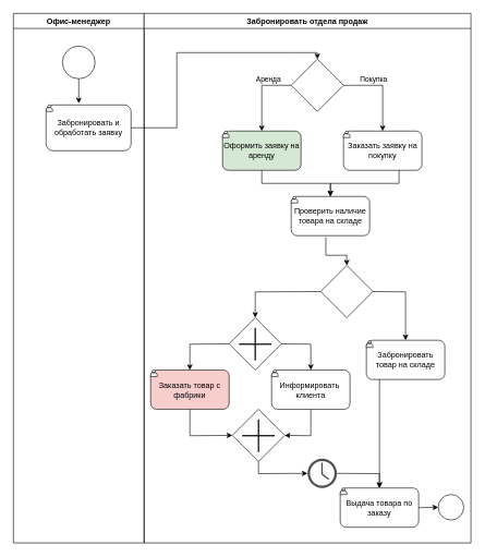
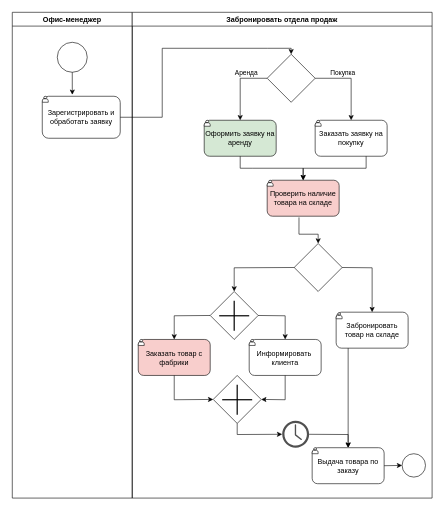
  <mxCell id="0" />
  <mxCell id="1" parent="0" />
  <mxCell id="2" value="Офис-&lt;span style=&quot;background-color: initial;&quot;&gt;менеджер&lt;/span&gt;" style="swimlane;whiteSpace=wrap;html=1;" vertex="1" parent="1"><mxGeometry x="20" y="20" width="200" height="810" as="geometry" /></mxCell>
  <mxCell id="3" value="" style="ellipse;whiteSpace=wrap;html=1;aspect=fixed;" vertex="1" parent="2"><mxGeometry x="75" y="50" width="50" height="50" as="geometry" /></mxCell>
- <mxCell id="4" value="Забронировать и обработать заявку" style="rounded=1;whiteSpace=wrap;html=1;" vertex="1" parent="2"><mxGeometry x="50" y="140" width="130" height="70" as="geometry" /></mxCell>
+ <mxCell id="4" value="Зарегистрировать и обработать заявку" style="rounded=1;whiteSpace=wrap;html=1;" vertex="1" parent="2"><mxGeometry x="50" y="140" width="130" height="70" as="geometry" /></mxCell>
  <mxCell id="5" value="" style="shape=actor;whiteSpace=wrap;html=1;" vertex="1" parent="2"><mxGeometry x="50" y="140" width="10" height="10" as="geometry" /></mxCell>
  <mxCell id="6" value="" style="endArrow=classic;html=1;rounded=0;exitX=0.5;exitY=1;exitDx=0;exitDy=0;entryX=0.385;entryY=-0.036;entryDx=0;entryDy=0;entryPerimeter=0;" edge="1" parent="2" source="3" target="4"><mxGeometry width="50" height="50" relative="1" as="geometry"><mxPoint x="120" y="130" as="sourcePoint" /><mxPoint x="170" y="80" as="targetPoint" /></mxGeometry></mxCell>
  <mxCell id="7" value="Забронировать отдела продаж" style="swimlane;whiteSpace=wrap;html=1;" vertex="1" parent="1"><mxGeometry x="220" y="20" width="500" height="810" as="geometry" /></mxCell>
  <mxCell id="8" value="" style="rhombus;whiteSpace=wrap;html=1;" vertex="1" parent="7"><mxGeometry x="225" y="70" width="80" height="80" as="geometry" /></mxCell>
  <mxCell id="9" value="Оформить заявку на аренду" style="rounded=1;whiteSpace=wrap;html=1;fillColor=#d5e8d4;" vertex="1" parent="7"><mxGeometry x="120" y="180" width="120" height="60" as="geometry" /></mxCell>
  <mxCell id="10" value="Заказать заявку на покупку" style="rounded=1;whiteSpace=wrap;html=1;" vertex="1" parent="7"><mxGeometry x="305" y="180" width="120" height="60" as="geometry" /></mxCell>
  <mxCell id="11" value="" style="endArrow=classic;html=1;rounded=0;exitX=0;exitY=0.5;exitDx=0;exitDy=0;entryX=0.5;entryY=0;entryDx=0;entryDy=0;" edge="1" parent="7" source="8" target="9"><mxGeometry width="50" height="50" relative="1" as="geometry"><mxPoint x="175" y="148.52" as="sourcePoint" /><mxPoint x="134" y="111.48" as="targetPoint" /><Array as="points"><mxPoint x="180" y="110" /></Array></mxGeometry></mxCell>
  <mxCell id="12" value="Аренда" style="edgeLabel;html=1;align=center;verticalAlign=middle;resizable=0;points=[];" vertex="1" connectable="0" parent="11"><mxGeometry x="-0.377" y="-1" relative="1" as="geometry"><mxPoint y="-9" as="offset" /></mxGeometry></mxCell>
  <mxCell id="13" value="" style="endArrow=classic;html=1;rounded=0;exitX=1;exitY=0.5;exitDx=0;exitDy=0;entryX=0.5;entryY=0;entryDx=0;entryDy=0;" edge="1" parent="7" source="8" target="10"><mxGeometry width="50" height="50" relative="1" as="geometry"><mxPoint x="340" y="170" as="sourcePoint" /><mxPoint x="390" y="120" as="targetPoint" /><Array as="points"><mxPoint x="365" y="110" /></Array></mxGeometry></mxCell>
  <mxCell id="14" value="Покупка" style="edgeLabel;html=1;align=center;verticalAlign=middle;resizable=0;points=[];" vertex="1" connectable="0" parent="13"><mxGeometry x="-0.321" y="2" relative="1" as="geometry"><mxPoint x="1" y="-8" as="offset" /></mxGeometry></mxCell>
- <mxCell id="15" value="Проверить наличие товара на складе" style="rounded=1;whiteSpace=wrap;html=1;" vertex="1" parent="7"><mxGeometry x="225" y="280" width="120" height="60" as="geometry" /></mxCell>
+ <mxCell id="15" value="Проверить наличие товара на складе" style="rounded=1;whiteSpace=wrap;html=1;fillColor=#f8cecc;" vertex="1" parent="7"><mxGeometry x="225" y="280" width="120" height="60" as="geometry" /></mxCell>
  <mxCell id="16" value="" style="endArrow=classic;html=1;rounded=0;exitX=0.5;exitY=1;exitDx=0;exitDy=0;" edge="1" parent="7"><mxGeometry width="50" height="50" relative="1" as="geometry"><mxPoint x="180" y="240" as="sourcePoint" /><mxPoint x="285" y="280" as="targetPoint" /><Array as="points"><mxPoint x="180" y="260" /><mxPoint x="200" y="260" /><mxPoint x="285" y="260" /></Array></mxGeometry></mxCell>
  <mxCell id="17" value="" style="endArrow=classic;html=1;rounded=0;exitX=0.5;exitY=1;exitDx=0;exitDy=0;entryX=0.5;entryY=0;entryDx=0;entryDy=0;" edge="1" parent="7" target="15"><mxGeometry width="50" height="50" relative="1" as="geometry"><mxPoint x="390" y="240" as="sourcePoint" /><mxPoint x="370" y="310" as="targetPoint" /><Array as="points"><mxPoint x="390" y="260" /><mxPoint x="285" y="260" /></Array></mxGeometry></mxCell>
  <mxCell id="18" value="" style="rhombus;whiteSpace=wrap;html=1;" vertex="1" parent="7"><mxGeometry x="130" y="465.5" width="80" height="80" as="geometry" /></mxCell>
  <mxCell id="19" value="" style="line;strokeWidth=2;direction=south;html=1;" vertex="1" parent="7"><mxGeometry x="165" y="481" width="10" height="50" as="geometry" /></mxCell>
  <mxCell id="20" value="" style="line;strokeWidth=2;direction=west;html=1;" vertex="1" parent="7"><mxGeometry x="145" y="501" width="50" height="10" as="geometry" /></mxCell>
  <mxCell id="21" value="" style="rhombus;whiteSpace=wrap;html=1;" vertex="1" parent="7"><mxGeometry x="135" y="605.5" width="80" height="80" as="geometry" /></mxCell>
  <mxCell id="22" value="" style="line;strokeWidth=2;direction=south;html=1;" vertex="1" parent="7"><mxGeometry x="170" y="621" width="10" height="50" as="geometry" /></mxCell>
  <mxCell id="23" value="" style="line;strokeWidth=2;direction=west;html=1;" vertex="1" parent="7"><mxGeometry x="150" y="641" width="50" height="10" as="geometry" /></mxCell>
  <mxCell id="24" value="" style="rhombus;whiteSpace=wrap;html=1;" vertex="1" parent="7"><mxGeometry x="270" y="385.5" width="80" height="80" as="geometry" /></mxCell>
  <mxCell id="25" value="" style="endArrow=classic;html=1;rounded=0;exitX=0.442;exitY=1.033;exitDx=0;exitDy=0;exitPerimeter=0;entryX=0.5;entryY=0;entryDx=0;entryDy=0;" edge="1" parent="7" source="15" target="24"><mxGeometry width="50" height="50" relative="1" as="geometry"><mxPoint x="190" y="410" as="sourcePoint" /><mxPoint x="240" y="360" as="targetPoint" /><Array as="points"><mxPoint x="278" y="370" /><mxPoint x="310" y="370" /></Array></mxGeometry></mxCell>
  <mxCell id="26" value="Забронировать товар на складе" style="rounded=1;whiteSpace=wrap;html=1;" vertex="1" parent="7"><mxGeometry x="340" y="500" width="120" height="60" as="geometry" /></mxCell>
  <mxCell id="27" value="Выдача товара по заказу" style="rounded=1;whiteSpace=wrap;html=1;" vertex="1" parent="7"><mxGeometry x="300" y="726" width="120" height="60" as="geometry" /></mxCell>
  <mxCell id="28" value="" style="endArrow=classic;html=1;rounded=0;exitX=0;exitY=0.5;exitDx=0;exitDy=0;entryX=0.5;entryY=0;entryDx=0;entryDy=0;" edge="1" parent="7" source="24" target="18"><mxGeometry width="50" height="50" relative="1" as="geometry"><mxPoint x="240" y="515.5" as="sourcePoint" /><mxPoint x="290" y="465.5" as="targetPoint" /><Array as="points"><mxPoint x="170" y="426" /></Array></mxGeometry></mxCell>
  <mxCell id="29" value="" style="endArrow=classic;html=1;rounded=0;exitX=1;exitY=0.5;exitDx=0;exitDy=0;entryX=0.5;entryY=0;entryDx=0;entryDy=0;" edge="1" parent="7" source="24" target="26"><mxGeometry width="50" height="50" relative="1" as="geometry"><mxPoint x="400" y="481" as="sourcePoint" /><mxPoint x="450" y="431" as="targetPoint" /><Array as="points"><mxPoint x="400" y="426" /></Array></mxGeometry></mxCell>
  <mxCell id="30" value="Заказать товар с фабрики" style="rounded=1;whiteSpace=wrap;html=1;fillColor=#f8cecc;" vertex="1" parent="7"><mxGeometry x="10" y="545.5" width="120" height="60" as="geometry" /></mxCell>
  <mxCell id="31" value="" style="endArrow=classic;html=1;rounded=0;exitX=0;exitY=0.5;exitDx=0;exitDy=0;entryX=0.5;entryY=0;entryDx=0;entryDy=0;" edge="1" parent="7" source="18" target="30"><mxGeometry width="50" height="50" relative="1" as="geometry"><mxPoint x="60" y="481" as="sourcePoint" /><mxPoint x="110" y="431" as="targetPoint" /><Array as="points"><mxPoint x="70" y="506" /></Array></mxGeometry></mxCell>
  <mxCell id="32" value="Информировать&amp;nbsp;&lt;br&gt;клиента" style="rounded=1;whiteSpace=wrap;html=1;" vertex="1" parent="7"><mxGeometry x="195" y="545.5" width="120" height="60" as="geometry" /></mxCell>
  <mxCell id="33" value="" style="endArrow=classic;html=1;rounded=0;exitX=1;exitY=0.5;exitDx=0;exitDy=0;entryX=0.5;entryY=0;entryDx=0;entryDy=0;" edge="1" parent="7" source="18" target="32"><mxGeometry width="50" height="50" relative="1" as="geometry"><mxPoint x="240" y="530" as="sourcePoint" /><mxPoint x="290" y="480" as="targetPoint" /><Array as="points"><mxPoint x="255" y="506" /></Array></mxGeometry></mxCell>
  <mxCell id="34" value="" style="endArrow=classic;html=1;rounded=0;exitX=0.5;exitY=1;exitDx=0;exitDy=0;entryX=0;entryY=0.5;entryDx=0;entryDy=0;" edge="1" parent="7" source="30" target="21"><mxGeometry width="50" height="50" relative="1" as="geometry"><mxPoint x="80" y="691" as="sourcePoint" /><mxPoint x="130" y="641" as="targetPoint" /><Array as="points"><mxPoint x="70" y="646" /></Array></mxGeometry></mxCell>
  <mxCell id="35" value="" style="endArrow=classic;html=1;rounded=0;exitX=0.5;exitY=1;exitDx=0;exitDy=0;entryX=1;entryY=0.5;entryDx=0;entryDy=0;" edge="1" parent="7" source="32" target="21"><mxGeometry width="50" height="50" relative="1" as="geometry"><mxPoint x="240" y="691" as="sourcePoint" /><mxPoint x="290" y="641" as="targetPoint" /><Array as="points"><mxPoint x="255" y="646" /></Array></mxGeometry></mxCell>
  <mxCell id="36" value="" style="sketch=0;pointerEvents=1;shadow=0;dashed=0;html=1;strokeColor=none;fillColor=#505050;labelPosition=center;verticalLabelPosition=bottom;verticalAlign=top;outlineConnect=0;align=center;shape=mxgraph.office.concepts.clock;" vertex="1" parent="7"><mxGeometry x="250" y="681" width="45" height="45" as="geometry" /></mxCell>
  <mxCell id="37" value="" style="endArrow=classic;html=1;rounded=0;exitX=0.5;exitY=1;exitDx=0;exitDy=0;" edge="1" parent="7" source="21" target="36"><mxGeometry width="50" height="50" relative="1" as="geometry"><mxPoint x="170" y="750" as="sourcePoint" /><mxPoint x="220" y="700" as="targetPoint" /><Array as="points"><mxPoint x="175" y="704" /></Array></mxGeometry></mxCell>
  <mxCell id="38" value="" style="endArrow=classic;html=1;rounded=0;entryX=0.5;entryY=0;entryDx=0;entryDy=0;" edge="1" parent="7" target="27"><mxGeometry width="50" height="50" relative="1" as="geometry"><mxPoint x="360" y="560" as="sourcePoint" /><mxPoint x="440" y="571" as="targetPoint" /></mxGeometry></mxCell>
  <mxCell id="39" value="" style="endArrow=classic;html=1;rounded=0;entryX=0.5;entryY=0;entryDx=0;entryDy=0;" edge="1" parent="7" source="36" target="27"><mxGeometry width="50" height="50" relative="1" as="geometry"><mxPoint x="330" y="710" as="sourcePoint" /><mxPoint x="380" y="660" as="targetPoint" /><Array as="points"><mxPoint x="360" y="704" /></Array></mxGeometry></mxCell>
  <mxCell id="40" value="" style="shape=actor;whiteSpace=wrap;html=1;" vertex="1" parent="7"><mxGeometry x="120" y="180" width="10" height="10" as="geometry" /></mxCell>
  <mxCell id="41" value="" style="shape=actor;whiteSpace=wrap;html=1;" vertex="1" parent="7"><mxGeometry x="305" y="180" width="10" height="10" as="geometry" /></mxCell>
  <mxCell id="42" value="" style="shape=actor;whiteSpace=wrap;html=1;" vertex="1" parent="7"><mxGeometry x="225" y="280" width="10" height="10" as="geometry" /></mxCell>
  <mxCell id="43" value="" style="shape=actor;whiteSpace=wrap;html=1;" vertex="1" parent="7"><mxGeometry x="10" y="545.5" width="10" height="10" as="geometry" /></mxCell>
  <mxCell id="44" value="" style="shape=actor;whiteSpace=wrap;html=1;" vertex="1" parent="7"><mxGeometry x="195" y="545.5" width="10" height="10" as="geometry" /></mxCell>
  <mxCell id="45" value="" style="shape=actor;whiteSpace=wrap;html=1;" vertex="1" parent="7"><mxGeometry x="340" y="501" width="10" height="10" as="geometry" /></mxCell>
  <mxCell id="46" value="" style="shape=actor;whiteSpace=wrap;html=1;" vertex="1" parent="7"><mxGeometry x="300" y="726" width="10" height="10" as="geometry" /></mxCell>
  <mxCell id="47" value="" style="ellipse;whiteSpace=wrap;html=1;aspect=fixed;" vertex="1" parent="7"><mxGeometry x="450" y="736" width="39" height="39" as="geometry" /></mxCell>
  <mxCell id="48" value="" style="endArrow=classic;html=1;rounded=0;entryX=0;entryY=0.5;entryDx=0;entryDy=0;exitX=1;exitY=0.5;exitDx=0;exitDy=0;" edge="1" parent="7" source="27" target="47"><mxGeometry width="50" height="50" relative="1" as="geometry"><mxPoint x="420" y="750" as="sourcePoint" /><mxPoint x="470" y="710" as="targetPoint" /></mxGeometry></mxCell>
  <mxCell id="49" value="" style="endArrow=classic;html=1;rounded=0;exitX=1;exitY=0.5;exitDx=0;exitDy=0;entryX=0.5;entryY=0;entryDx=0;entryDy=0;" edge="1" parent="1" source="4" target="8"><mxGeometry width="50" height="50" relative="1" as="geometry"><mxPoint x="290" y="250" as="sourcePoint" /><mxPoint x="440" y="100" as="targetPoint" /><Array as="points"><mxPoint x="270" y="195" /><mxPoint x="270" y="80" /><mxPoint x="445" y="80" /><mxPoint x="485" y="80" /></Array></mxGeometry></mxCell>
